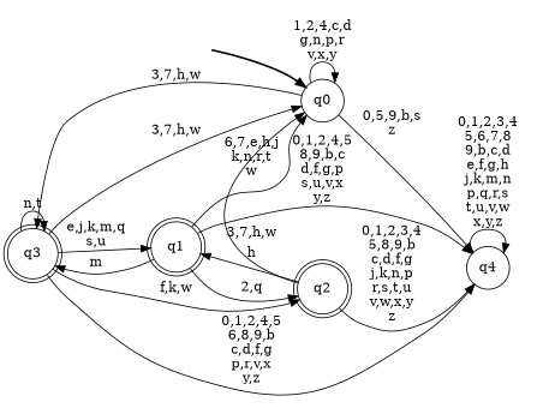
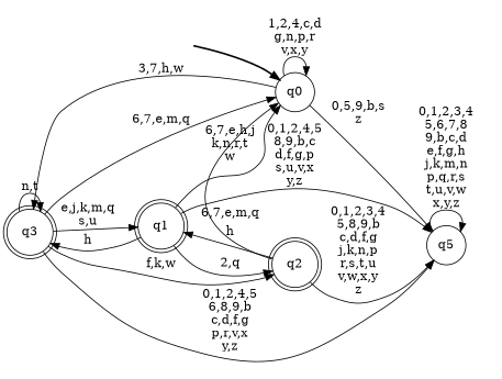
  digraph {
    rankdir=LR
    node [shape=doublecircle style="rounded,filled" color=black fillcolor=white]
    __start0 [height=0 shape=none style=invis width=0 color="" fillcolor=""]
    n2 [label=q0 shape=circle style=filled]
    n3 [label=q3]
-   n4 [label=q4 shape=circle style=filled]
+   n4 [label=q5 shape=circle style=filled]
    n5 [label=q1]
    n6 [label=q2]
    subgraph cluster_1 {
      nodesep=0.15
      ranksep=0.15
      style=invis
      __start0
      n2
    }
    __start0 -> n2 [penwidth=2]
    n2 -> n2 [label="1,2,4,c,d\ng,n,p,r\nv,x,y"]
    n2 -> n3 [label="3,7,h,w"]
    n2 -> n4 [label="0,5,9,b,s\nz"]
-   n3 -> n2 [label="3,7,h,w"]
+   n3 -> n2 [label="6,7,e,m,q"]
    n3 -> n3 [label="n,t"]
    n3 -> n4 [label="0,1,2,4,5\n6,8,9,b\nc,d,f,g\np,r,v,x\ny,z"]
    n3 -> n5 [label="e,j,k,m,q\ns,u"]
    n3 -> n6 [label="f,k,w"]
    n4 -> n4 [label="0,1,2,3,4\n5,6,7,8\n9,b,c,d\ne,f,g,h\nj,k,m,n\np,q,r,s\nt,u,v,w\nx,y,z"]
    n5 -> n2 [label="6,7,e,h,j\nk,n,r,t\nw"]
-   n5 -> n3 [label=m]
+   n5 -> n3 [label=h]
    n5 -> n4 [label="0,1,2,4,5\n8,9,b,c\nd,f,g,p\ns,u,v,x\ny,z"]
    n5 -> n6 [label="2,q"]
-   n6 -> n2 [label="3,7,h,w"]
+   n6 -> n2 [label="6,7,e,m,q"]
    n6 -> n4 [label="0,1,2,3,4\n5,8,9,b\nc,d,f,g\nj,k,n,p\nr,s,t,u\nv,w,x,y\nz"]
    n6 -> n5 [label=h]
  }
